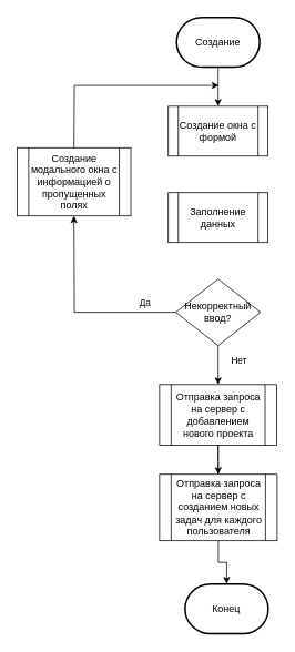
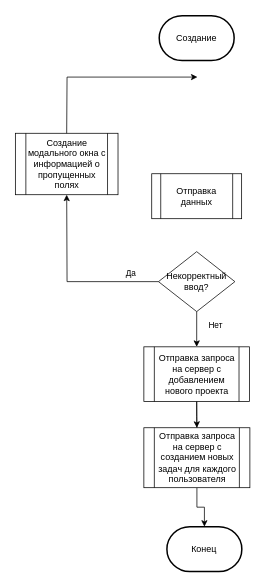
  <mxCell id="0" />
  <mxCell id="1" parent="0" />
- <mxCell id="2" style="edgeStyle=orthogonalEdgeStyle;rounded=0;orthogonalLoop=1;jettySize=auto;html=1;" edge="1" parent="1" source="3" target="4"><mxGeometry relative="1" as="geometry" /></mxCell>
  <mxCell id="3" value="Создание" style="strokeWidth=2;html=1;shape=mxgraph.flowchart.terminator;whiteSpace=wrap;" vertex="1" parent="1"><mxGeometry x="212" y="20" width="100" height="60" as="geometry" /></mxCell>
- <mxCell id="4" value="Создание окна с формой" style="shape=process;whiteSpace=wrap;html=1;backgroundOutline=1;" vertex="1" parent="1"><mxGeometry x="202" y="127" width="120" height="60" as="geometry" /></mxCell>
- <mxCell id="5" value="Заполнение данных" style="shape=process;whiteSpace=wrap;html=1;backgroundOutline=1;" vertex="1" parent="1"><mxGeometry x="202" y="231" width="120" height="60" as="geometry" /></mxCell>
+ <mxCell id="5" value="Отправка данных" style="shape=process;whiteSpace=wrap;html=1;backgroundOutline=1;" vertex="1" parent="1"><mxGeometry x="202" y="231" width="120" height="60" as="geometry" /></mxCell>
  <mxCell id="6" value="Некорректный&lt;br&gt;ввод?" style="rhombus;whiteSpace=wrap;html=1;" vertex="1" parent="1"><mxGeometry x="211" y="335" width="102" height="80" as="geometry" /></mxCell>
  <mxCell id="7" style="edgeStyle=orthogonalEdgeStyle;rounded=0;orthogonalLoop=1;jettySize=auto;html=1;entryX=0.5;entryY=0;entryDx=0;entryDy=0;" edge="1" parent="1" source="8" target="10"><mxGeometry relative="1" as="geometry" /></mxCell>
  <mxCell id="8" value="Отправка запроса на сервер с добавлением нового проекта" style="shape=process;whiteSpace=wrap;html=1;backgroundOutline=1;" vertex="1" parent="1"><mxGeometry x="191.5" y="462" width="141" height="73" as="geometry" /></mxCell>
  <mxCell id="9" style="edgeStyle=orthogonalEdgeStyle;rounded=0;orthogonalLoop=1;jettySize=auto;html=1;" edge="1" parent="1" source="10" target="18"><mxGeometry relative="1" as="geometry" /></mxCell>
  <mxCell id="10" value="Отправка запроса на сервер с созданием новых задач для каждого пользователя" style="shape=process;whiteSpace=wrap;html=1;backgroundOutline=1;" vertex="1" parent="1"><mxGeometry x="191.5" y="570" width="141.5" height="80" as="geometry" /></mxCell>
  <mxCell id="11" value="" style="endArrow=none;html=1;rounded=0;entryX=0.5;entryY=1;entryDx=0;entryDy=0;exitX=0.5;exitY=0;exitDx=0;exitDy=0;" edge="1" parent="1" source="10" target="8"><mxGeometry width="50" height="50" relative="1" as="geometry"><mxPoint x="405" y="620" as="sourcePoint" /><mxPoint x="455" y="570" as="targetPoint" /></mxGeometry></mxCell>
  <mxCell id="12" value="Создание модального окна с информацией о пропущенных полях" style="shape=process;whiteSpace=wrap;html=1;backgroundOutline=1;" vertex="1" parent="1"><mxGeometry x="20" y="177" width="137" height="82" as="geometry" /></mxCell>
  <mxCell id="13" value="" style="endArrow=classic;html=1;rounded=0;exitX=0;exitY=0.5;exitDx=0;exitDy=0;entryX=0.5;entryY=1;entryDx=0;entryDy=0;" edge="1" parent="1" source="6" target="12"><mxGeometry width="50" height="50" relative="1" as="geometry"><mxPoint x="60" y="442" as="sourcePoint" /><mxPoint x="-41" y="347" as="targetPoint" /><Array as="points"><mxPoint x="89" y="375" /></Array></mxGeometry></mxCell>
  <mxCell id="14" value="Да" style="edgeLabel;html=1;align=center;verticalAlign=middle;resizable=0;points=[];" vertex="1" connectable="0" parent="13"><mxGeometry x="-0.643" y="-5" relative="1" as="geometry"><mxPoint x="4" y="-7" as="offset" /></mxGeometry></mxCell>
  <mxCell id="15" value="" style="endArrow=classic;html=1;rounded=0;exitX=0.5;exitY=0;exitDx=0;exitDy=0;" edge="1" parent="1" source="12"><mxGeometry width="50" height="50" relative="1" as="geometry"><mxPoint x="137" y="122" as="sourcePoint" /><mxPoint x="263" y="102" as="targetPoint" /><Array as="points"><mxPoint x="89" y="102" /></Array></mxGeometry></mxCell>
  <mxCell id="16" value="" style="endArrow=classic;html=1;rounded=0;exitX=0.5;exitY=1;exitDx=0;exitDy=0;entryX=0.5;entryY=0;entryDx=0;entryDy=0;" edge="1" parent="1" source="6" target="8"><mxGeometry width="50" height="50" relative="1" as="geometry"><mxPoint x="305" y="433" as="sourcePoint" /><mxPoint x="355" y="383" as="targetPoint" /></mxGeometry></mxCell>
  <mxCell id="17" value="Нет" style="edgeLabel;html=1;align=center;verticalAlign=middle;resizable=0;points=[];" vertex="1" connectable="0" parent="16"><mxGeometry x="-0.259" y="-3" relative="1" as="geometry"><mxPoint x="27" as="offset" /></mxGeometry></mxCell>
  <mxCell id="18" value="Конец" style="strokeWidth=2;html=1;shape=mxgraph.flowchart.terminator;whiteSpace=wrap;" vertex="1" parent="1"><mxGeometry x="222.25" y="702" width="100" height="60" as="geometry" /></mxCell>
